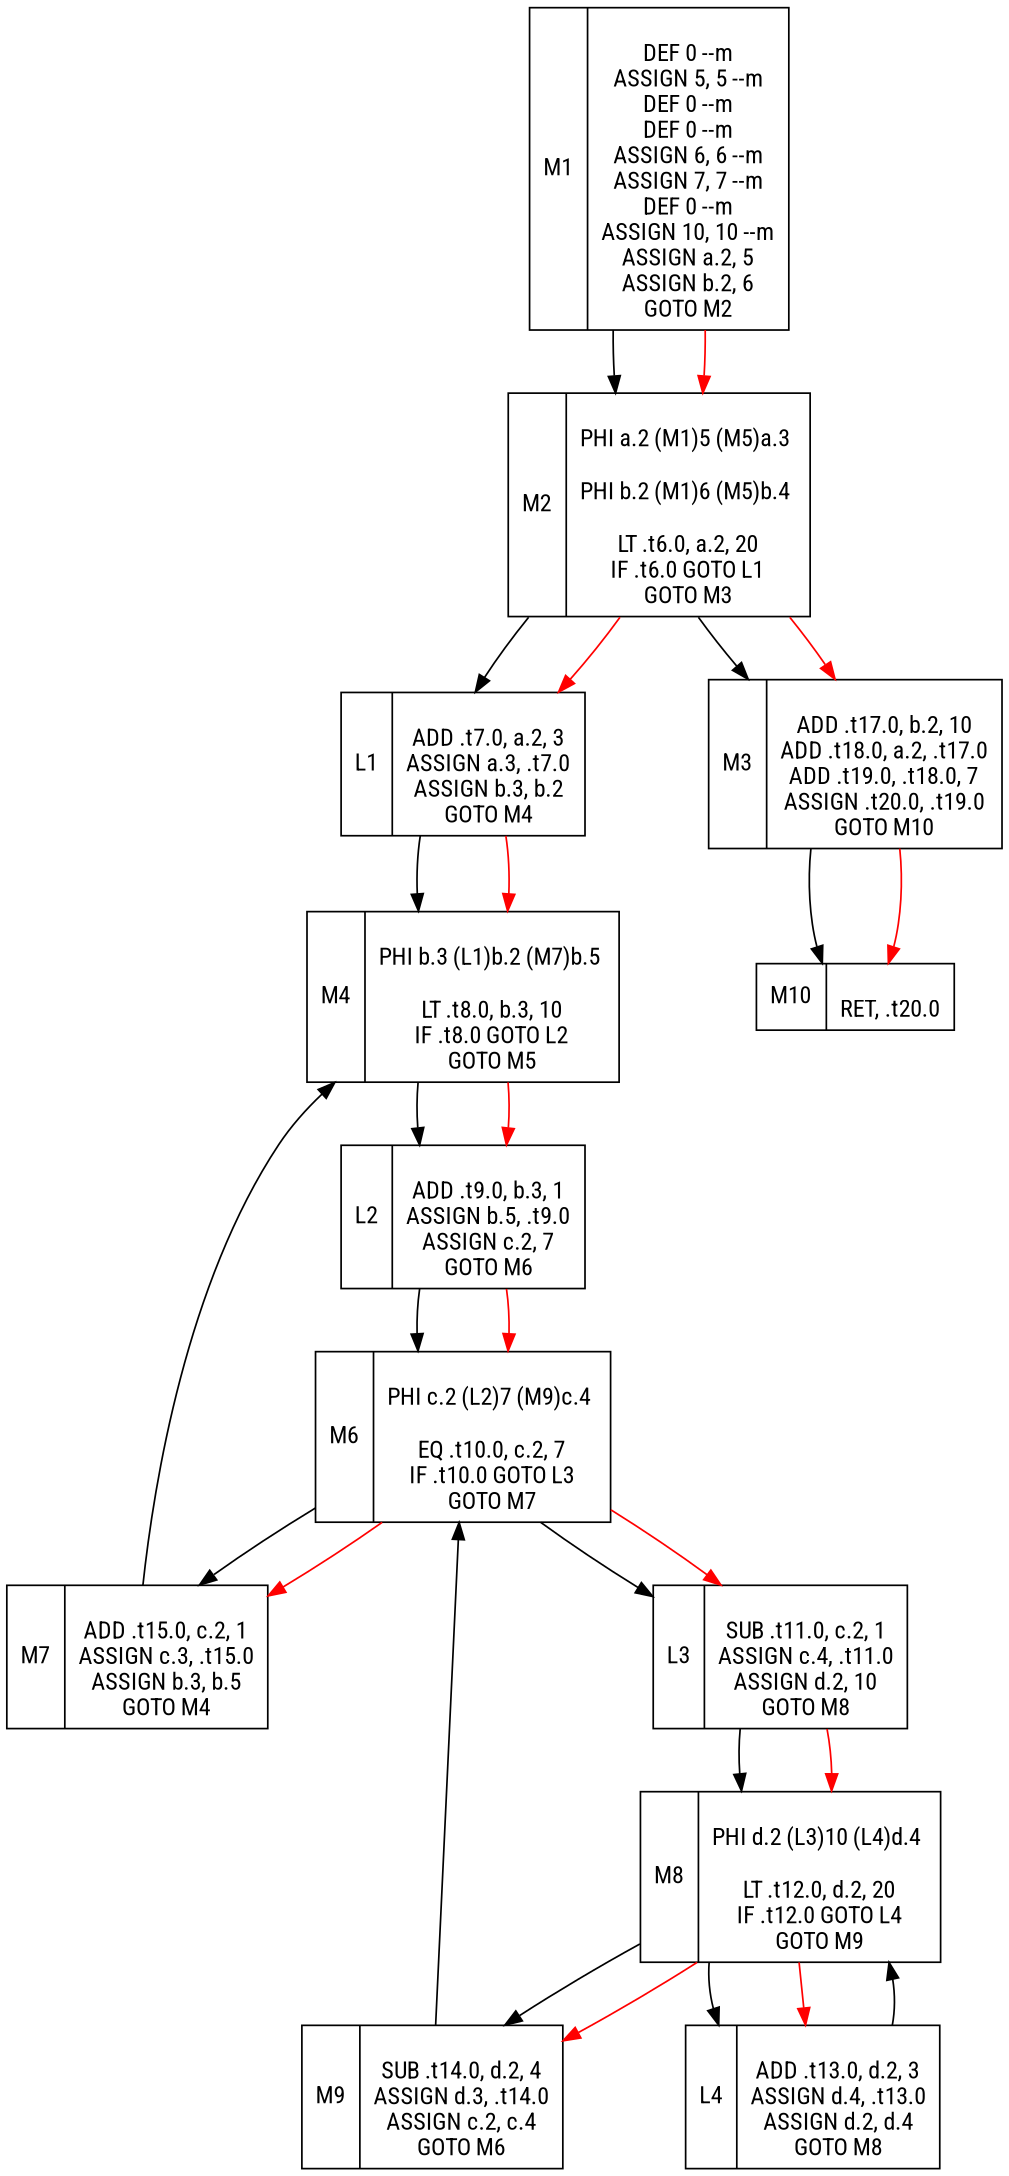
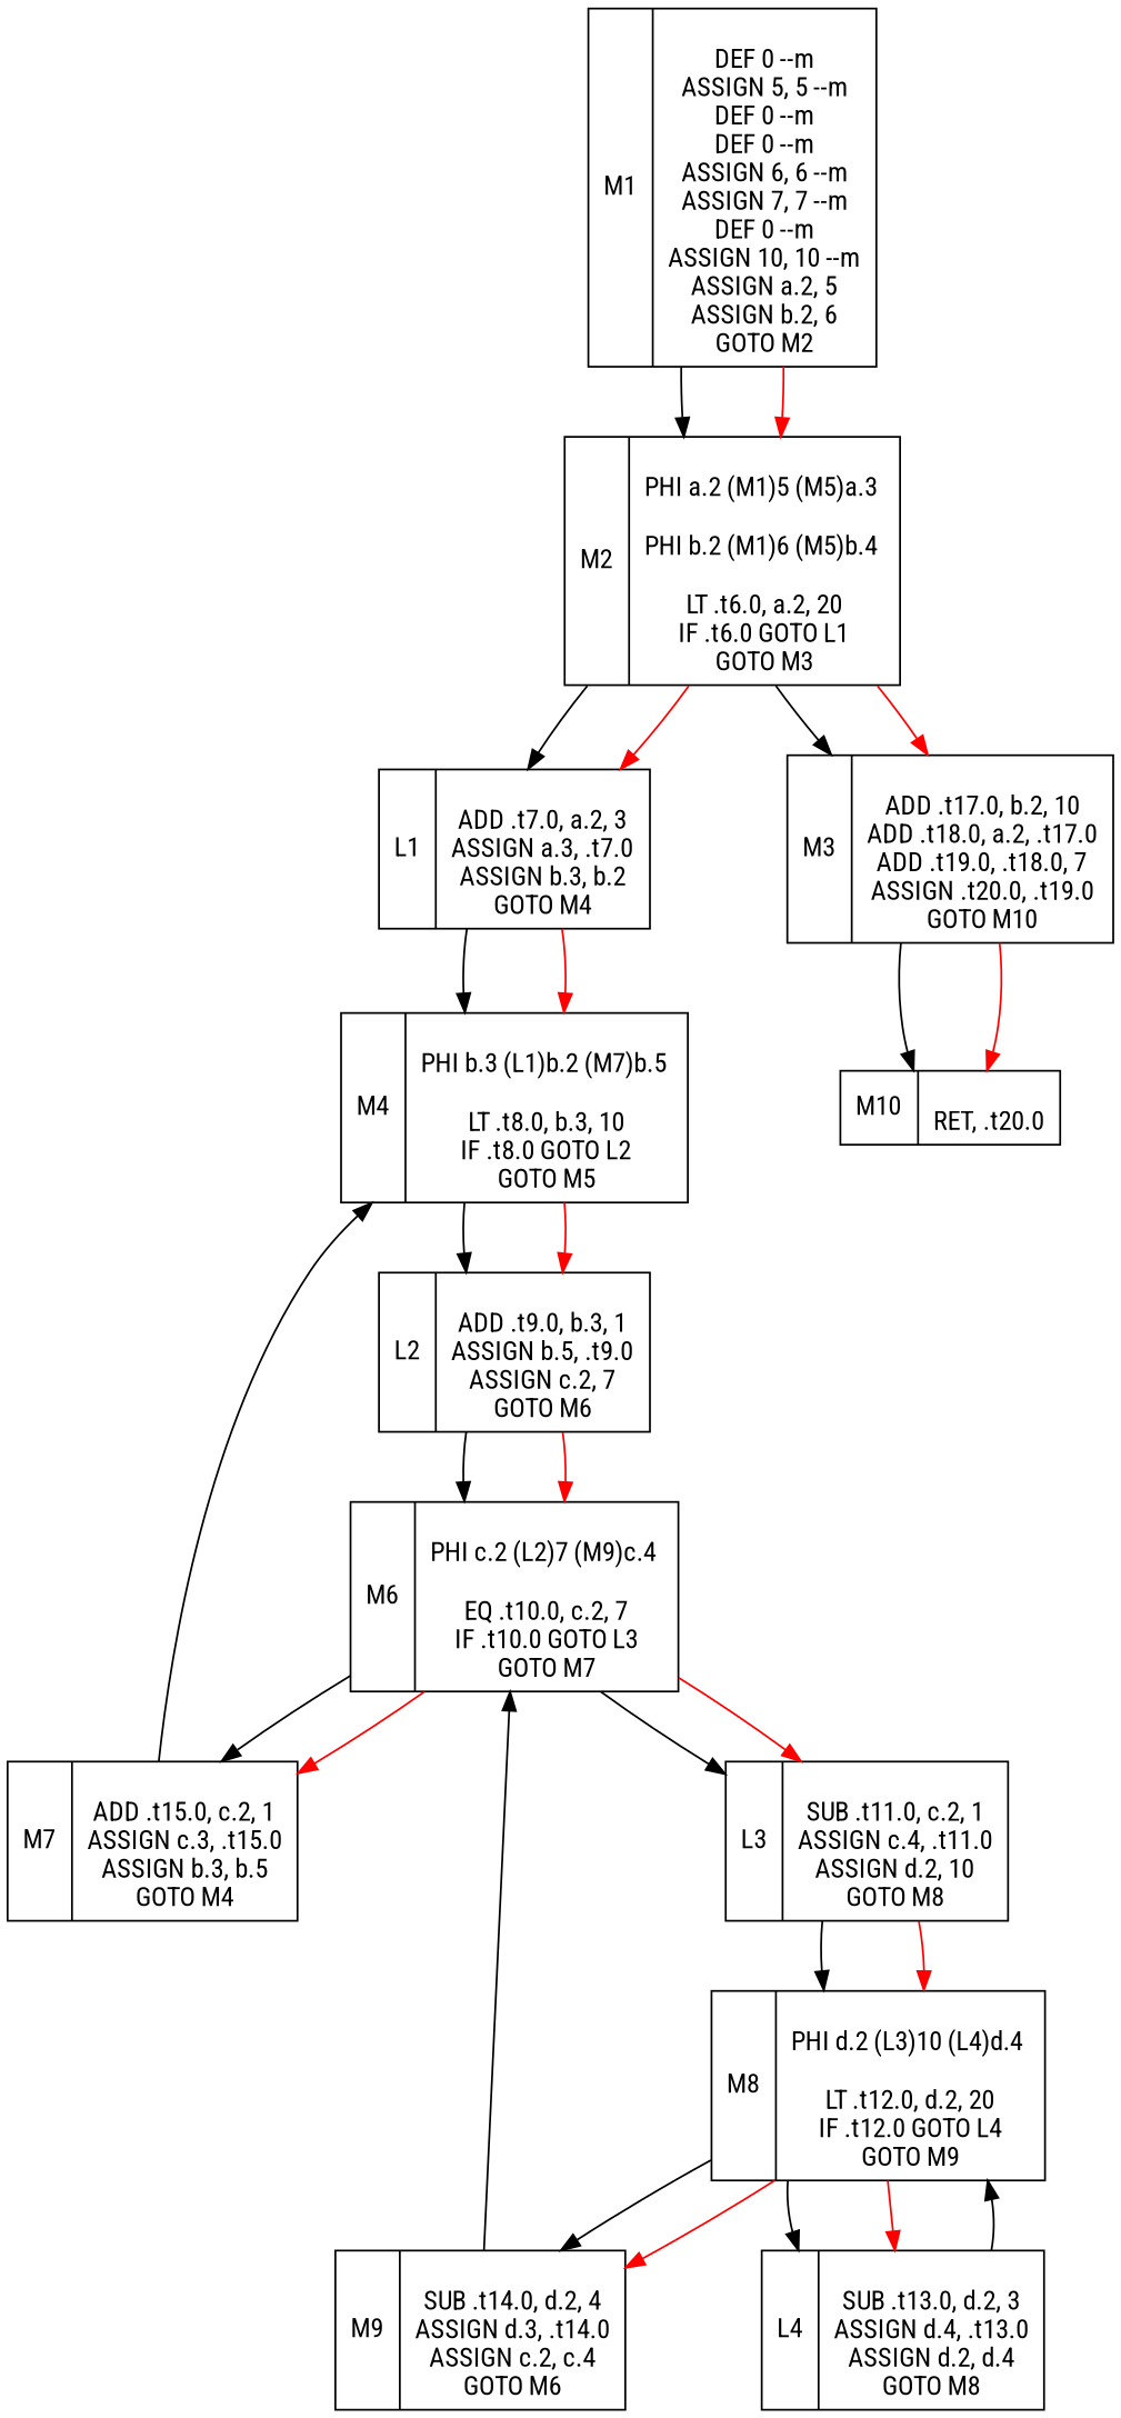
  digraph {
    fontname="Roboto Condensed"
    nodesep=1
    node [fontname="Roboto Condensed" shape=record]
    edge [fontname="Roboto Condensed"]
    n1 [label="M1 |\nDEF 0     --m\nASSIGN 5, 5     --m\nDEF 0     --m\nDEF 0     --m\nASSIGN 6, 6     --m\nASSIGN 7, 7     --m\nDEF 0     --m\nASSIGN 10, 10     --m\nASSIGN a.2, 5\nASSIGN b.2, 6\nGOTO M2"]
    n2 [label="M2 |\nPHI a.2 (M1)5  (M5)a.3 \n\nPHI b.2 (M1)6  (M5)b.4 \n\nLT .t6.0, a.2, 20\nIF .t6.0 GOTO L1\nGOTO M3"]
    n3 [label="L1 |\nADD .t7.0, a.2, 3\nASSIGN a.3, .t7.0\nASSIGN b.3, b.2\nGOTO M4"]
    n4 [label="M3 |\nADD .t17.0, b.2, 10\nADD .t18.0, a.2, .t17.0\nADD .t19.0, .t18.0, 7\nASSIGN .t20.0, .t19.0\nGOTO M10"]
    n5 [label="M4 |\nPHI b.3 (L1)b.2  (M7)b.5 \n\nLT .t8.0, b.3, 10\nIF .t8.0 GOTO L2\nGOTO M5"]
    n6 [label="M10 |\nRET, .t20.0"]
    n7 [label="L2 |\nADD .t9.0, b.3, 1\nASSIGN b.5, .t9.0\nASSIGN c.2, 7\nGOTO M6"]
    n8 [label="M6 |\nPHI c.2 (L2)7  (M9)c.4 \n\nEQ .t10.0, c.2, 7\nIF .t10.0 GOTO L3\nGOTO M7"]
    n9 [label="M7 |\nADD .t15.0, c.2, 1\nASSIGN c.3, .t15.0\nASSIGN b.3, b.5\nGOTO M4"]
    n10 [label="L3 |\nSUB .t11.0, c.2, 1\nASSIGN c.4, .t11.0\nASSIGN d.2, 10\nGOTO M8"]
    n11 [label="M8 |\nPHI d.2 (L3)10  (L4)d.4 \n\nLT .t12.0, d.2, 20\nIF .t12.0 GOTO L4\nGOTO M9"]
    n12 [label="M9 |\nSUB .t14.0, d.2, 4\nASSIGN d.3, .t14.0\nASSIGN c.2, c.4\nGOTO M6"]
-   n13 [label="L4 |\nADD .t13.0, d.2, 3\nASSIGN d.4, .t13.0\nASSIGN d.2, d.4\nGOTO M8"]
+   n13 [label="L4 |\nSUB .t13.0, d.2, 3\nASSIGN d.4, .t13.0\nASSIGN d.2, d.4\nGOTO M8"]
    n1 -> n2
    n1 -> n2 [color=red]
    n2 -> n3
    n2 -> n3 [color=red]
    n2 -> n4
    n2 -> n4 [color=red]
    n3 -> n5
    n3 -> n5 [color=red]
    n4 -> n6
    n4 -> n6 [color=red]
    n5 -> n7
    n5 -> n7 [color=red]
    n7 -> n8
    n7 -> n8 [color=red]
    n8 -> n9
    n8 -> n9 [color=red]
    n8 -> n10
    n8 -> n10 [color=red]
    n9 -> n5
    n10 -> n11
    n10 -> n11 [color=red]
    n11 -> n12
    n11 -> n12 [color=red]
    n11 -> n13
    n11 -> n13 [color=red]
    n12 -> n8
    n13 -> n11
  }
